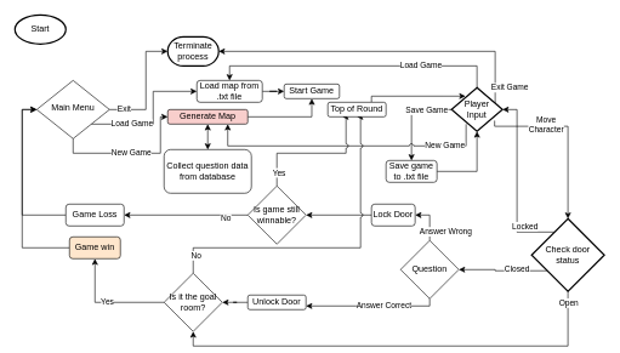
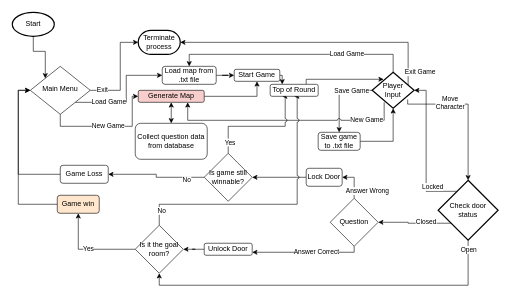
  <mxCell id="0" />
  <mxCell id="1" parent="0" />
  <mxCell id="2" value="New Game" style="edgeStyle=orthogonalEdgeStyle;rounded=0;orthogonalLoop=1;jettySize=auto;html=1;exitX=0.5;exitY=1;exitDx=0;exitDy=0;entryX=0;entryY=0.5;entryDx=0;entryDy=0;" parent="1" source="6" target="8" edge="1"><mxGeometry relative="1" as="geometry"><Array as="points"><mxPoint x="100" y="210" /><mxPoint x="220" y="210" /><mxPoint x="220" y="160" /></Array></mxGeometry></mxCell>
  <mxCell id="3" value="Exit" style="edgeStyle=orthogonalEdgeStyle;rounded=0;orthogonalLoop=1;jettySize=auto;html=1;exitX=1;exitY=0.5;exitDx=0;exitDy=0;entryX=0;entryY=0.5;entryDx=0;entryDy=0;entryPerimeter=0;" parent="1" source="6" target="59" edge="1"><mxGeometry x="-0.75" relative="1" as="geometry"><mxPoint x="110" y="220" as="targetPoint" /><Array as="points"><mxPoint x="200" y="150" /><mxPoint x="200" y="70" /></Array><mxPoint as="offset" /></mxGeometry></mxCell>
  <mxCell id="4" style="edgeStyle=orthogonalEdgeStyle;rounded=0;orthogonalLoop=1;jettySize=auto;html=1;exitX=1;exitY=1;exitDx=0;exitDy=0;entryX=0;entryY=0.5;entryDx=0;entryDy=0;" parent="1" source="6" target="10" edge="1"><mxGeometry relative="1" as="geometry" /></mxCell>
  <mxCell id="5" value="Load Game" style="edgeLabel;html=1;align=center;verticalAlign=middle;resizable=0;points=[];" parent="4" vertex="1" connectable="0"><mxGeometry x="-0.421" y="1" relative="1" as="geometry"><mxPoint as="offset" /></mxGeometry></mxCell>
  <mxCell id="6" value="Main Menu" style="rhombus;whiteSpace=wrap;html=1;shadow=0;fontFamily=Helvetica;fontSize=12;align=center;strokeWidth=1;spacing=6;spacingTop=-4;" parent="1" vertex="1"><mxGeometry x="50" y="110" width="100" height="80" as="geometry" /></mxCell>
  <mxCell id="7" style="edgeStyle=orthogonalEdgeStyle;rounded=0;orthogonalLoop=1;jettySize=auto;html=1;exitX=1;exitY=0.5;exitDx=0;exitDy=0;" parent="1" source="8" target="12" edge="1"><mxGeometry relative="1" as="geometry" /></mxCell>
  <mxCell id="8" value="Generate Map" style="rounded=1;whiteSpace=wrap;html=1;fontSize=12;glass=0;strokeWidth=1;shadow=0;fillColor=#f8cecc;" parent="1" vertex="1"><mxGeometry x="230" y="150" width="110" height="20" as="geometry" /></mxCell>
  <mxCell id="9" style="edgeStyle=orthogonalEdgeStyle;rounded=0;orthogonalLoop=1;jettySize=auto;html=1;exitX=1;exitY=0.5;exitDx=0;exitDy=0;" parent="1" source="10" target="12" edge="1"><mxGeometry relative="1" as="geometry" /></mxCell>
  <mxCell id="10" value="Load map from .txt file" style="rounded=1;whiteSpace=wrap;html=1;" parent="1" vertex="1"><mxGeometry x="270" y="110" width="90" height="30" as="geometry" /></mxCell>
+ <mxCell id="11" style="edgeStyle=orthogonalEdgeStyle;rounded=0;orthogonalLoop=1;jettySize=auto;html=1;exitX=1;exitY=0.5;exitDx=0;exitDy=0;entryX=0.25;entryY=0;entryDx=0;entryDy=0;" parent="1" source="12" target="58" edge="1"><mxGeometry relative="1" as="geometry"><mxPoint x="560" y="220" as="targetPoint" /></mxGeometry></mxCell>
  <mxCell id="12" value="Start Game" style="rounded=1;whiteSpace=wrap;html=1;" parent="1" vertex="1"><mxGeometry x="390" y="115" width="76" height="20" as="geometry" /></mxCell>
  <mxCell id="13" style="edgeStyle=orthogonalEdgeStyle;rounded=0;orthogonalLoop=1;jettySize=auto;html=1;exitX=0.5;exitY=1;exitDx=0;exitDy=0;" parent="1" source="6" target="6" edge="1"><mxGeometry relative="1" as="geometry" /></mxCell>
+ <mxCell id="14" style="edgeStyle=orthogonalEdgeStyle;rounded=0;orthogonalLoop=1;jettySize=auto;html=1;exitX=0.5;exitY=1;exitDx=0;exitDy=0;exitPerimeter=0;entryX=0;entryY=0;entryDx=0;entryDy=0;" parent="1" source="15" target="6" edge="1"><mxGeometry relative="1" as="geometry" /></mxCell>
  <mxCell id="15" value="Start" style="strokeWidth=2;html=1;shape=mxgraph.flowchart.start_1;whiteSpace=wrap;" parent="1" vertex="1"><mxGeometry x="20" y="20" width="70" height="40" as="geometry" /></mxCell>
  <mxCell id="16" style="edgeStyle=orthogonalEdgeStyle;rounded=0;orthogonalLoop=1;jettySize=auto;html=1;exitX=0.846;exitY=0.753;exitDx=0;exitDy=0;exitPerimeter=0;entryX=0.5;entryY=0;entryDx=0;entryDy=0;entryPerimeter=0;" parent="1" source="26" target="32" edge="1"><mxGeometry relative="1" as="geometry"><Array as="points"><mxPoint x="679" y="173" /><mxPoint x="780" y="173" /></Array></mxGeometry></mxCell>
  <mxCell id="17" value="Move&lt;br&gt;Character" style="edgeLabel;html=1;align=center;verticalAlign=middle;resizable=0;points=[];" parent="16" vertex="1" connectable="0"><mxGeometry x="-0.213" relative="1" as="geometry"><mxPoint x="-14.38" y="-3" as="offset" /></mxGeometry></mxCell>
  <mxCell id="18" style="edgeStyle=orthogonalEdgeStyle;rounded=0;jumpStyle=arc;orthogonalLoop=1;jettySize=auto;html=1;exitX=0;exitY=0.5;exitDx=0;exitDy=0;exitPerimeter=0;entryX=0.5;entryY=0;entryDx=0;entryDy=0;" parent="1" source="26" target="56" edge="1"><mxGeometry relative="1" as="geometry" /></mxCell>
  <mxCell id="19" value="Save Game" style="edgeLabel;html=1;align=center;verticalAlign=middle;resizable=0;points=[];" parent="18" vertex="1" connectable="0"><mxGeometry x="0.164" y="-3" relative="1" as="geometry"><mxPoint x="23" y="-18" as="offset" /></mxGeometry></mxCell>
  <mxCell id="20" style="edgeStyle=orthogonalEdgeStyle;rounded=0;jumpStyle=arc;orthogonalLoop=1;jettySize=auto;html=1;exitX=0.857;exitY=0.393;exitDx=0;exitDy=0;exitPerimeter=0;entryX=1;entryY=0.5;entryDx=0;entryDy=0;entryPerimeter=0;" parent="1" source="26" target="59" edge="1"><mxGeometry relative="1" as="geometry"><Array as="points"><mxPoint x="680" y="70" /></Array></mxGeometry></mxCell>
  <mxCell id="21" value="Exit Game" style="edgeLabel;html=1;align=center;verticalAlign=middle;resizable=0;points=[];" parent="20" vertex="1" connectable="0"><mxGeometry x="-0.805" y="1" relative="1" as="geometry"><mxPoint x="21" y="20.42" as="offset" /></mxGeometry></mxCell>
  <mxCell id="22" style="edgeStyle=orthogonalEdgeStyle;rounded=0;jumpStyle=arc;orthogonalLoop=1;jettySize=auto;html=1;exitX=0.5;exitY=0;exitDx=0;exitDy=0;exitPerimeter=0;entryX=0.5;entryY=0;entryDx=0;entryDy=0;" parent="1" source="26" target="10" edge="1"><mxGeometry relative="1" as="geometry"><Array as="points"><mxPoint x="655" y="90" /><mxPoint x="315" y="90" /></Array></mxGeometry></mxCell>
  <mxCell id="23" value="Load Game" style="edgeLabel;html=1;align=center;verticalAlign=middle;resizable=0;points=[];" parent="22" vertex="1" connectable="0"><mxGeometry x="-0.446" y="-2" relative="1" as="geometry"><mxPoint as="offset" /></mxGeometry></mxCell>
  <mxCell id="24" style="edgeStyle=orthogonalEdgeStyle;rounded=0;jumpStyle=arc;orthogonalLoop=1;jettySize=auto;html=1;exitX=0.286;exitY=0.833;exitDx=0;exitDy=0;exitPerimeter=0;entryX=0.75;entryY=1;entryDx=0;entryDy=0;" parent="1" source="26" target="8" edge="1"><mxGeometry relative="1" as="geometry"><Array as="points"><mxPoint x="640" y="200" /><mxPoint x="313" y="200" /></Array></mxGeometry></mxCell>
  <mxCell id="25" value="New Game" style="edgeLabel;html=1;align=center;verticalAlign=middle;resizable=0;points=[];" parent="24" vertex="1" connectable="0"><mxGeometry x="-0.64" y="-1" relative="1" as="geometry"><mxPoint x="9.98" as="offset" /></mxGeometry></mxCell>
  <mxCell id="26" value="&lt;span&gt;Player&lt;br&gt;Input&lt;br&gt;&lt;/span&gt;" style="strokeWidth=2;html=1;shape=mxgraph.flowchart.decision;whiteSpace=wrap;" parent="1" vertex="1"><mxGeometry x="620" y="120" width="70" height="60" as="geometry" /></mxCell>
  <mxCell id="27" style="edgeStyle=orthogonalEdgeStyle;rounded=0;orthogonalLoop=1;jettySize=auto;html=1;entryX=1;entryY=0.5;entryDx=0;entryDy=0;entryPerimeter=0;exitX=0.32;exitY=0.184;exitDx=0;exitDy=0;exitPerimeter=0;" parent="1" source="32" target="26" edge="1"><mxGeometry relative="1" as="geometry"><Array as="points"><mxPoint x="710" y="318" /><mxPoint x="710" y="150" /></Array></mxGeometry></mxCell>
  <mxCell id="28" value="Locked" style="edgeLabel;html=1;align=center;verticalAlign=middle;resizable=0;points=[];" parent="27" vertex="1" connectable="0"><mxGeometry x="0.095" relative="1" as="geometry"><mxPoint x="10" y="71.6" as="offset" /></mxGeometry></mxCell>
  <mxCell id="29" value="Closed" style="edgeStyle=orthogonalEdgeStyle;rounded=0;orthogonalLoop=1;jettySize=auto;html=1;exitX=0.212;exitY=0.716;exitDx=0;exitDy=0;exitPerimeter=0;entryX=1;entryY=0.5;entryDx=0;entryDy=0;" parent="1" source="32" target="36" edge="1"><mxGeometry x="-0.329" y="-2" relative="1" as="geometry"><mxPoint as="offset" /></mxGeometry></mxCell>
  <mxCell id="30" style="edgeStyle=orthogonalEdgeStyle;rounded=0;jumpStyle=arc;orthogonalLoop=1;jettySize=auto;html=1;exitX=0.5;exitY=1;exitDx=0;exitDy=0;exitPerimeter=0;entryX=0.5;entryY=1;entryDx=0;entryDy=0;" parent="1" source="32" target="46" edge="1"><mxGeometry relative="1" as="geometry" /></mxCell>
  <mxCell id="31" value="Open" style="edgeLabel;html=1;align=center;verticalAlign=middle;resizable=0;points=[];" parent="30" vertex="1" connectable="0"><mxGeometry x="-0.898" relative="1" as="geometry"><mxPoint y="-16" as="offset" /></mxGeometry></mxCell>
  <mxCell id="32" value="Check door&lt;br&gt;status" style="strokeWidth=2;html=1;shape=mxgraph.flowchart.decision;whiteSpace=wrap;" parent="1" vertex="1"><mxGeometry x="730" y="300" width="100" height="100" as="geometry" /></mxCell>
  <mxCell id="33" style="edgeStyle=orthogonalEdgeStyle;rounded=0;orthogonalLoop=1;jettySize=auto;html=1;exitX=0.5;exitY=0;exitDx=0;exitDy=0;entryX=1;entryY=0.5;entryDx=0;entryDy=0;" parent="1" source="36" target="38" edge="1"><mxGeometry relative="1" as="geometry"><mxPoint x="380" y="450" as="targetPoint" /></mxGeometry></mxCell>
  <mxCell id="34" value="Answer Wrong" style="edgeLabel;html=1;align=center;verticalAlign=middle;resizable=0;points=[];" parent="33" vertex="1" connectable="0"><mxGeometry x="0.163" y="-4" relative="1" as="geometry"><mxPoint x="17" y="19" as="offset" /></mxGeometry></mxCell>
  <mxCell id="35" value="Answer Correct" style="edgeStyle=orthogonalEdgeStyle;rounded=0;jumpStyle=arc;orthogonalLoop=1;jettySize=auto;html=1;exitX=0.5;exitY=1;exitDx=0;exitDy=0;entryX=1;entryY=0.75;entryDx=0;entryDy=0;" parent="1" source="36" target="40" edge="1"><mxGeometry x="-0.185" relative="1" as="geometry"><Array as="points"><mxPoint x="590" y="420" /><mxPoint x="424" y="420" /></Array><mxPoint as="offset" /></mxGeometry></mxCell>
  <mxCell id="36" value="Question" style="rhombus;whiteSpace=wrap;html=1;" parent="1" vertex="1"><mxGeometry x="550" y="330" width="80" height="80" as="geometry" /></mxCell>
  <mxCell id="37" style="edgeStyle=orthogonalEdgeStyle;rounded=0;orthogonalLoop=1;jettySize=auto;html=1;exitX=0;exitY=0.5;exitDx=0;exitDy=0;entryX=1;entryY=0.5;entryDx=0;entryDy=0;" parent="1" source="38" target="50" edge="1"><mxGeometry relative="1" as="geometry" /></mxCell>
  <mxCell id="38" value="Lock Door" style="rounded=1;whiteSpace=wrap;html=1;" parent="1" vertex="1"><mxGeometry x="510" y="280" width="60" height="30" as="geometry" /></mxCell>
  <mxCell id="39" style="edgeStyle=orthogonalEdgeStyle;rounded=0;jumpStyle=arc;orthogonalLoop=1;jettySize=auto;html=1;exitX=0;exitY=0.5;exitDx=0;exitDy=0;" parent="1" source="40" target="46" edge="1"><mxGeometry relative="1" as="geometry" /></mxCell>
  <mxCell id="40" value="Unlock Door" style="rounded=1;whiteSpace=wrap;html=1;" parent="1" vertex="1"><mxGeometry x="340" y="405" width="80" height="20" as="geometry" /></mxCell>
  <mxCell id="41" style="edgeStyle=orthogonalEdgeStyle;rounded=0;jumpStyle=arc;orthogonalLoop=1;jettySize=auto;html=1;exitX=0;exitY=0.5;exitDx=0;exitDy=0;entryX=0;entryY=0.5;entryDx=0;entryDy=0;" parent="1" source="42" target="6" edge="1"><mxGeometry relative="1" as="geometry" /></mxCell>
  <mxCell id="42" value="Game win" style="rounded=1;whiteSpace=wrap;html=1;fillColor=#ffe6cc;" parent="1" vertex="1"><mxGeometry x="95" y="325" width="70" height="30" as="geometry" /></mxCell>
  <mxCell id="43" value="Yes" style="edgeStyle=orthogonalEdgeStyle;rounded=0;jumpStyle=arc;orthogonalLoop=1;jettySize=auto;html=1;exitX=0;exitY=0.5;exitDx=0;exitDy=0;entryX=0.5;entryY=1;entryDx=0;entryDy=0;" parent="1" source="46" target="42" edge="1"><mxGeometry relative="1" as="geometry" /></mxCell>
  <mxCell id="44" style="edgeStyle=orthogonalEdgeStyle;rounded=0;jumpStyle=arc;orthogonalLoop=1;jettySize=auto;html=1;exitX=0.5;exitY=0;exitDx=0;exitDy=0;entryX=0.5;entryY=1;entryDx=0;entryDy=0;" parent="1" source="46" target="58" edge="1"><mxGeometry relative="1" as="geometry"><Array as="points"><mxPoint x="265" y="340" /><mxPoint x="495" y="340" /></Array></mxGeometry></mxCell>
  <mxCell id="45" value="No" style="edgeLabel;html=1;align=center;verticalAlign=middle;resizable=0;points=[];" parent="44" vertex="1" connectable="0"><mxGeometry x="-0.718" y="-2" relative="1" as="geometry"><mxPoint x="-25" y="8" as="offset" /></mxGeometry></mxCell>
  <mxCell id="46" value="Is it the goal room?" style="rhombus;whiteSpace=wrap;html=1;" parent="1" vertex="1"><mxGeometry x="225" y="375" width="80" height="80" as="geometry" /></mxCell>
  <mxCell id="47" value="No" style="edgeStyle=orthogonalEdgeStyle;rounded=0;orthogonalLoop=1;jettySize=auto;html=1;exitX=0;exitY=0.5;exitDx=0;exitDy=0;entryX=1;entryY=0.5;entryDx=0;entryDy=0;" parent="1" source="50" target="52" edge="1"><mxGeometry x="-0.647" y="5" relative="1" as="geometry"><mxPoint as="offset" /></mxGeometry></mxCell>
  <mxCell id="48" style="edgeStyle=orthogonalEdgeStyle;rounded=0;orthogonalLoop=1;jettySize=auto;html=1;exitX=0.5;exitY=0;exitDx=0;exitDy=0;entryX=0.25;entryY=1;entryDx=0;entryDy=0;jumpStyle=arc;" parent="1" source="50" target="58" edge="1"><mxGeometry relative="1" as="geometry"><Array as="points"><mxPoint x="380" y="210" /><mxPoint x="475" y="210" /><mxPoint x="475" y="160" /></Array></mxGeometry></mxCell>
  <mxCell id="49" value="Yes" style="edgeLabel;html=1;align=center;verticalAlign=middle;resizable=0;points=[];" parent="48" vertex="1" connectable="0"><mxGeometry x="-0.52" relative="1" as="geometry"><mxPoint y="26" as="offset" /></mxGeometry></mxCell>
  <mxCell id="50" value="Is game still winnable?" style="rhombus;whiteSpace=wrap;html=1;" parent="1" vertex="1"><mxGeometry x="340" y="255" width="80" height="80" as="geometry" /></mxCell>
  <mxCell id="51" style="edgeStyle=orthogonalEdgeStyle;rounded=0;orthogonalLoop=1;jettySize=auto;html=1;exitX=0;exitY=0.5;exitDx=0;exitDy=0;entryX=0;entryY=0.5;entryDx=0;entryDy=0;" parent="1" source="52" target="6" edge="1"><mxGeometry relative="1" as="geometry" /></mxCell>
- <mxCell id="52" value="Game Loss" style="rounded=1;whiteSpace=wrap;html=1;" parent="1" vertex="1"><mxGeometry x="90" y="280" width="80" height="30" as="geometry" /></mxCell>
+ <mxCell id="52" value="Game Loss" style="rounded=1;whiteSpace=wrap;html=1;" parent="1" vertex="1"><mxGeometry x="100" y="275" width="80" height="30" as="geometry" /></mxCell>
  <mxCell id="53" value="Collect question data from database" style="rounded=1;whiteSpace=wrap;html=1;" parent="1" vertex="1"><mxGeometry x="225" y="205" width="120" height="60" as="geometry" /></mxCell>
  <mxCell id="54" value="" style="endArrow=classic;startArrow=classic;html=1;" parent="1" source="53" target="8" edge="1"><mxGeometry width="50" height="50" relative="1" as="geometry"><mxPoint x="330" y="265" as="sourcePoint" /><mxPoint x="380" y="215" as="targetPoint" /></mxGeometry></mxCell>
  <mxCell id="55" style="edgeStyle=orthogonalEdgeStyle;rounded=0;jumpStyle=arc;orthogonalLoop=1;jettySize=auto;html=1;exitX=1;exitY=0.5;exitDx=0;exitDy=0;entryX=0.5;entryY=1;entryDx=0;entryDy=0;entryPerimeter=0;" parent="1" source="56" target="26" edge="1"><mxGeometry relative="1" as="geometry"><Array as="points"><mxPoint x="655" y="235" /></Array></mxGeometry></mxCell>
  <mxCell id="56" value="Save game&lt;br&gt;to .txt file" style="rounded=1;whiteSpace=wrap;html=1;" parent="1" vertex="1"><mxGeometry x="530" y="220" width="70" height="30" as="geometry" /></mxCell>
  <mxCell id="57" style="edgeStyle=orthogonalEdgeStyle;rounded=0;jumpStyle=arc;orthogonalLoop=1;jettySize=auto;html=1;exitX=0.75;exitY=0;exitDx=0;exitDy=0;entryX=0.274;entryY=0.193;entryDx=0;entryDy=0;entryPerimeter=0;" parent="1" source="58" target="26" edge="1"><mxGeometry relative="1" as="geometry"><Array as="points"><mxPoint x="510" y="132" /></Array></mxGeometry></mxCell>
  <mxCell id="58" value="Top of Round" style="rounded=1;whiteSpace=wrap;html=1;" parent="1" vertex="1"><mxGeometry x="450" y="140" width="80" height="20" as="geometry" /></mxCell>
  <mxCell id="59" value="Terminate&lt;br&gt;process" style="strokeWidth=2;html=1;shape=mxgraph.flowchart.terminator;whiteSpace=wrap;" parent="1" vertex="1"><mxGeometry x="230" y="50" width="70" height="40" as="geometry" /></mxCell>
